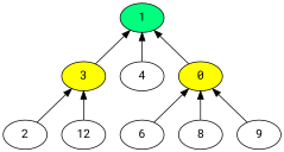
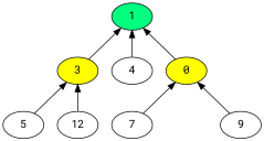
  digraph {
    fontname="Roboto Mono"
    rankdir=BT
    node [fontname="Roboto Mono"]
    edge [fontname="Roboto Mono"]
    n1 [fillcolor=yellow label=0 style=filled]
    1 [fillcolor="#00FF7F" rank=source style=filled]
    3 [fillcolor=yellow style=filled]
    4
-   5 [label=2]
-   7 [label=6]
-   8
+   5
+   7
    9
    n9 [label=12]
    n1 -> 1
    3 -> 1
    4 -> 1
    5 -> 3
    7 -> n1
-   8 -> n1
    9 -> n1
    n9 -> 3
  }
